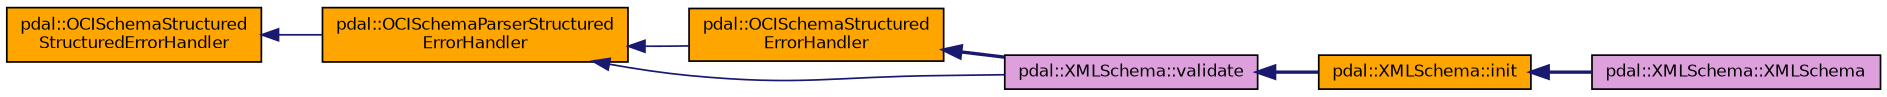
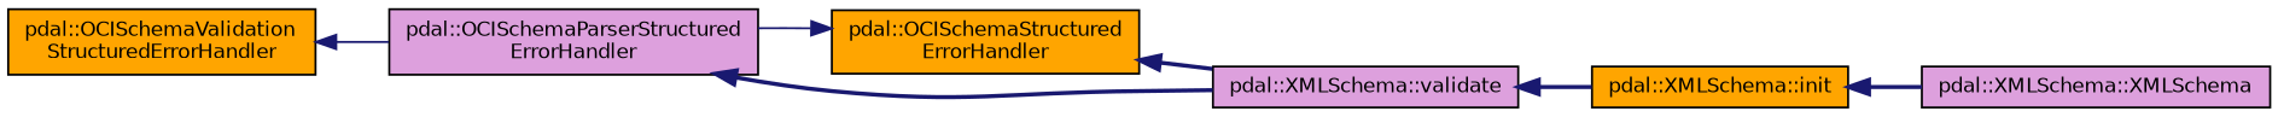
  digraph {
    rankdir=LR
    node [color=black fillcolor=orange fontname=Helvetica fontsize=10 shape=record style=filled]
    edge [color=midnightblue dir=back fontname=Helvetica fontsize=10 labelfontname=Helvetica labelfontsize=10 style=bold]
-   n1 [fontcolor=black height=0.2 label="pdal::OCISchemaStructured\lStructuredErrorHandler" width=0.4]
-   n2 [height=0.2 label="pdal::OCISchemaParserStructured\lErrorHandler" width=0.4]
+   n1 [fontcolor=black height=0.2 label="pdal::OCISchemaValidation\lStructuredErrorHandler" width=0.4]
+   n2 [fillcolor=plum height=0.2 label="pdal::OCISchemaParserStructured\lErrorHandler" width=0.4]
    n3 [height=0.2 label="pdal::OCISchemaStructured\lErrorHandler" width=0.4]
    n4 [fillcolor=plum height=0.2 label="pdal::XMLSchema::validate" width=0.4]
    n5 [height=0.2 label="pdal::XMLSchema::init" width=0.4]
    n6 [fillcolor=plum height=0.2 label="pdal::XMLSchema::XMLSchema" width=0.4]
    n1 -> n2 [style=solid]
-   n2 -> n3 [style=solid]
-   n2 -> n4 [style=solid]
+   n3 -> n2 [style=solid]
+   n2 -> n4
    n3 -> n4
    n4 -> n5
    n5 -> n6
  }
